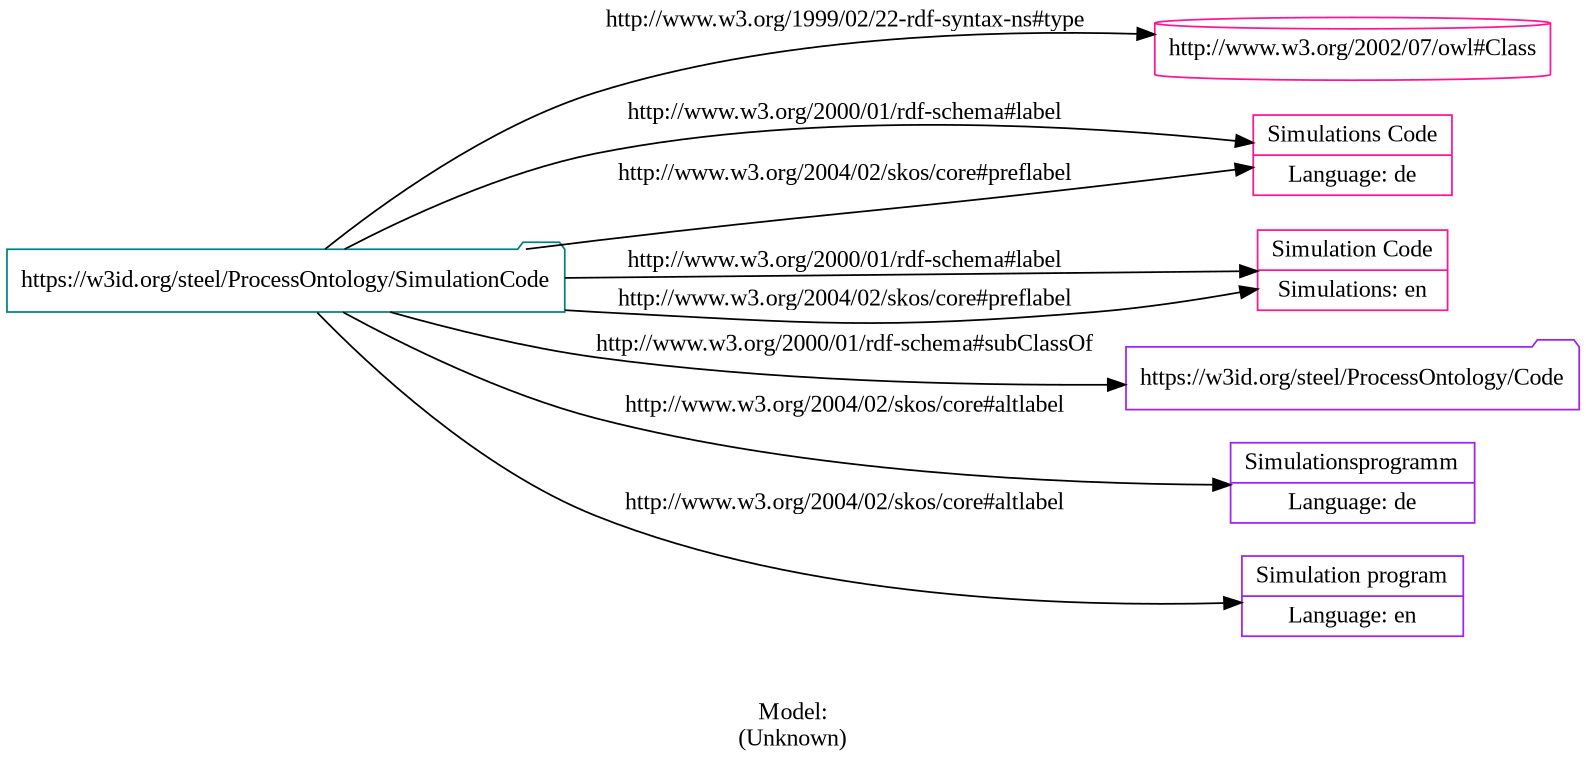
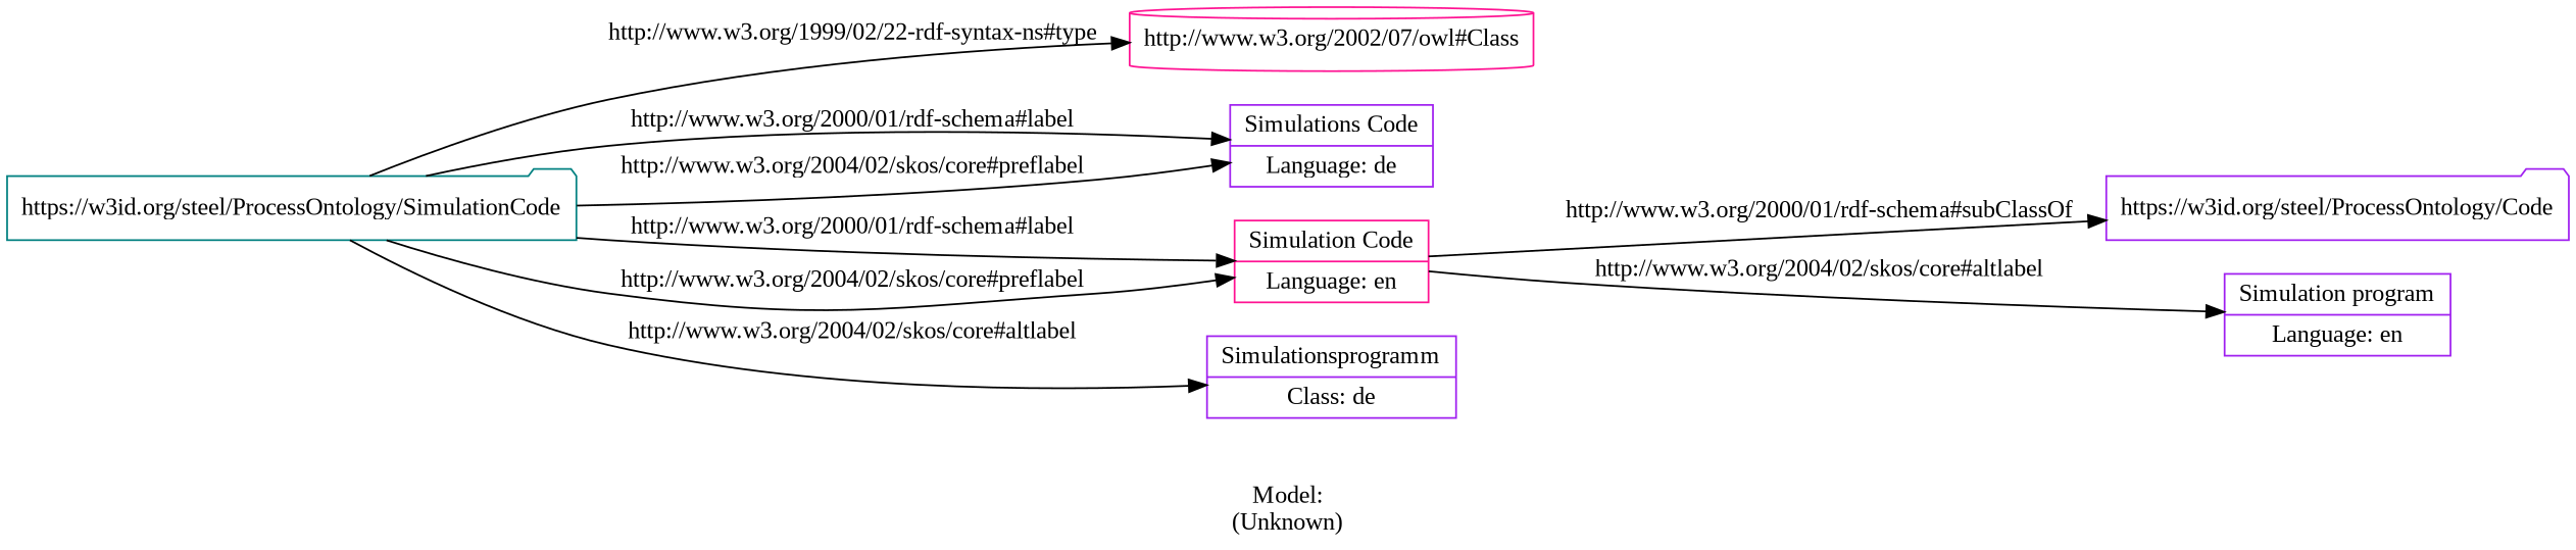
  digraph {
    fontname="Liberation Serif"
    label="\n\nModel:\n(Unknown)"
    rankdir=LR
    node [color=purple fontname="Liberation Serif" shape=record]
    edge [fontname="Liberation Serif"]
    n1 [color=teal label="https://w3id.org/steel/ProcessOntology/SimulationCode" shape=folder]
    n2 [color=deeppink label="http://www.w3.org/2002/07/owl#Class" shape=cylinder]
-   n3 [color=deeppink label="Simulations Code|Language: de"]
-   n4 [color=deeppink label="Simulation Code|Simulations: en"]
+   n3 [label="Simulations Code|Language: de"]
+   n4 [color=deeppink label="Simulation Code|Language: en"]
    n5 [label="https://w3id.org/steel/ProcessOntology/Code" shape=folder]
-   n6 [label="Simulationsprogramm|Language: de"]
+   n6 [label="Simulationsprogramm|Class: de"]
    n7 [label="Simulation program|Language: en"]
    n1 -> n2 [label="http://www.w3.org/1999/02/22-rdf-syntax-ns#type"]
    n1 -> n3 [label="http://www.w3.org/2000/01/rdf-schema#label"]
    n1 -> n3 [label="http://www.w3.org/2004/02/skos/core#preflabel"]
    n1 -> n4 [label="http://www.w3.org/2000/01/rdf-schema#label"]
    n1 -> n4 [label="http://www.w3.org/2004/02/skos/core#preflabel"]
-   n1 -> n5 [label="http://www.w3.org/2000/01/rdf-schema#subClassOf"]
+   n4 -> n5 [label="http://www.w3.org/2000/01/rdf-schema#subClassOf"]
    n1 -> n6 [label="http://www.w3.org/2004/02/skos/core#altlabel"]
-   n1 -> n7 [label="http://www.w3.org/2004/02/skos/core#altlabel"]
+   n4 -> n7 [label="http://www.w3.org/2004/02/skos/core#altlabel"]
  }
